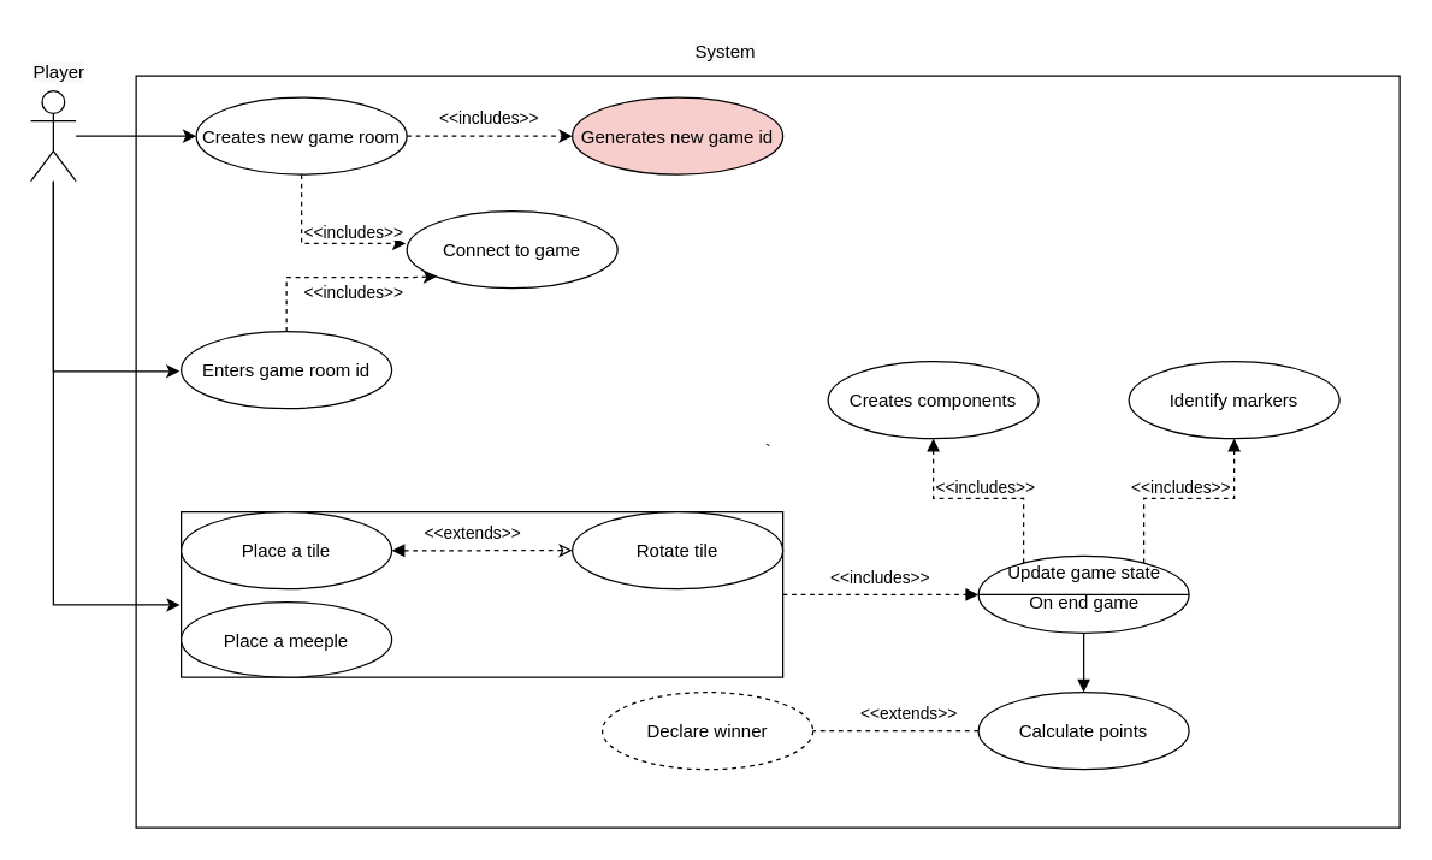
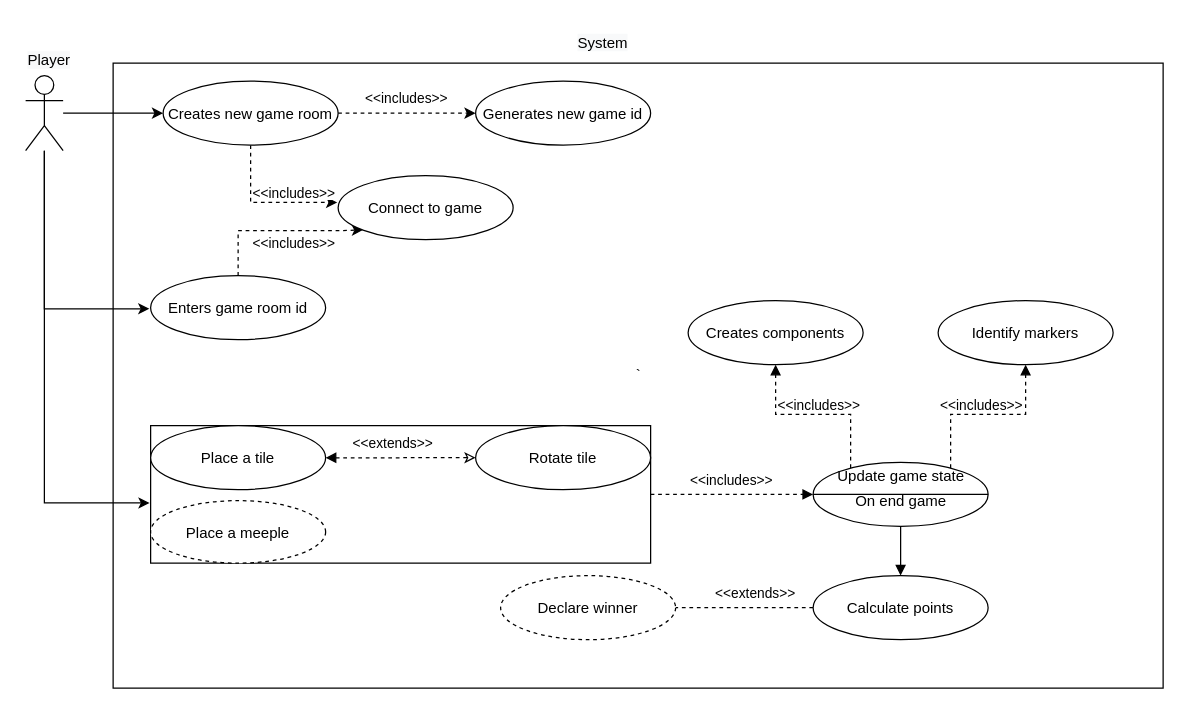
  <mxCell id="0" />
  <mxCell id="1" parent="0" />
  <mxCell id="2" value="`" style="html=1;" parent="1" vertex="1"><mxGeometry x="90" y="50" width="840" height="500" as="geometry" /></mxCell>
  <mxCell id="3" style="edgeStyle=orthogonalEdgeStyle;rounded=0;orthogonalLoop=1;jettySize=auto;html=1;entryX=0;entryY=0.5;entryDx=0;entryDy=0;dashed=1;startArrow=none;startFill=0;endArrow=block;endFill=1;" parent="1" source="4" target="29" edge="1"><mxGeometry relative="1" as="geometry" /></mxCell>
  <mxCell id="4" value="" style="html=1;" parent="1" vertex="1"><mxGeometry x="120" y="340" width="400" height="110" as="geometry" /></mxCell>
  <mxCell id="5" value="&lt;div style=&quot;text-align: center&quot;&gt;&lt;font face=&quot;helvetica&quot;&gt;&lt;span style=&quot;font-size: 11px ; background-color: rgb(255 , 255 , 255)&quot;&gt;&amp;lt;&amp;lt;includes&amp;gt;&amp;gt;&lt;/span&gt;&lt;/font&gt;&lt;/div&gt;" style="text;whiteSpace=wrap;html=1;" parent="1" vertex="1"><mxGeometry x="620" y="310" width="50" height="30" as="geometry" /></mxCell>
  <mxCell id="6" style="edgeStyle=orthogonalEdgeStyle;rounded=0;orthogonalLoop=1;jettySize=auto;html=1;" parent="1" source="9" edge="1"><mxGeometry relative="1" as="geometry"><mxPoint x="130" y="90" as="targetPoint" /></mxGeometry></mxCell>
  <mxCell id="7" style="edgeStyle=orthogonalEdgeStyle;rounded=0;orthogonalLoop=1;jettySize=auto;html=1;entryX=-0.007;entryY=0.517;entryDx=0;entryDy=0;entryPerimeter=0;" parent="1" source="9" target="14" edge="1"><mxGeometry relative="1" as="geometry"><Array as="points"><mxPoint x="35" y="246" /></Array></mxGeometry></mxCell>
  <mxCell id="8" style="edgeStyle=orthogonalEdgeStyle;rounded=0;orthogonalLoop=1;jettySize=auto;html=1;entryX=-0.002;entryY=0.562;entryDx=0;entryDy=0;entryPerimeter=0;" parent="1" source="9" target="4" edge="1"><mxGeometry relative="1" as="geometry"><Array as="points"><mxPoint x="35" y="402" /></Array></mxGeometry></mxCell>
  <mxCell id="9" value="" style="shape=umlActor;verticalLabelPosition=bottom;verticalAlign=top;html=1;" parent="1" vertex="1"><mxGeometry x="20" y="60" width="30" height="60" as="geometry" /></mxCell>
  <mxCell id="10" style="edgeStyle=orthogonalEdgeStyle;rounded=0;orthogonalLoop=1;jettySize=auto;html=1;entryX=-0.005;entryY=0.418;entryDx=0;entryDy=0;entryPerimeter=0;dashed=1;" parent="1" source="12" target="17" edge="1"><mxGeometry relative="1" as="geometry" /></mxCell>
  <mxCell id="11" style="edgeStyle=orthogonalEdgeStyle;rounded=0;orthogonalLoop=1;jettySize=auto;html=1;dashed=1;" parent="1" source="12" target="24" edge="1"><mxGeometry relative="1" as="geometry" /></mxCell>
  <mxCell id="12" value="Creates new game room" style="ellipse;" parent="1" vertex="1"><mxGeometry x="130" y="64.38" width="140" height="51.25" as="geometry" /></mxCell>
  <mxCell id="13" style="edgeStyle=orthogonalEdgeStyle;rounded=0;orthogonalLoop=1;jettySize=auto;html=1;entryX=0;entryY=1;entryDx=0;entryDy=0;dashed=1;" parent="1" source="14" target="17" edge="1"><mxGeometry relative="1" as="geometry"><Array as="points"><mxPoint x="190" y="184" /><mxPoint x="270" y="184" /></Array></mxGeometry></mxCell>
  <mxCell id="14" value="Enters game room id" style="ellipse;" parent="1" vertex="1"><mxGeometry x="120" y="220" width="140" height="51.25" as="geometry" /></mxCell>
  <mxCell id="15" value="&lt;span style=&quot;color: rgb(0, 0, 0); font-family: helvetica; font-size: 12px; font-style: normal; font-weight: 400; letter-spacing: normal; text-align: center; text-indent: 0px; text-transform: none; word-spacing: 0px; background-color: rgb(248, 249, 250); display: inline; float: none;&quot;&gt;Player&lt;/span&gt;" style="text;whiteSpace=wrap;html=1;" parent="1" vertex="1"><mxGeometry x="20" y="34.38" width="60" height="30" as="geometry" /></mxCell>
  <mxCell id="16" value="&lt;span style=&quot;color: rgb(0 , 0 , 0) ; font-family: &amp;#34;helvetica&amp;#34; ; font-size: 12px ; font-style: normal ; font-weight: 400 ; letter-spacing: normal ; text-align: center ; text-indent: 0px ; text-transform: none ; word-spacing: 0px ; background-color: rgb(248 , 249 , 250) ; display: inline ; float: none&quot;&gt;System&lt;/span&gt;" style="text;whiteSpace=wrap;html=1;" parent="1" vertex="1"><mxGeometry x="460" y="20" width="60" height="30" as="geometry" /></mxCell>
  <mxCell id="17" value="Connect to game" style="ellipse;" parent="1" vertex="1"><mxGeometry x="270" y="140" width="140" height="51.25" as="geometry" /></mxCell>
  <mxCell id="18" value="&lt;div style=&quot;text-align: center&quot;&gt;&lt;font face=&quot;helvetica&quot;&gt;&lt;span style=&quot;font-size: 11px ; background-color: rgb(255 , 255 , 255)&quot;&gt;&amp;lt;&amp;lt;includes&amp;gt;&amp;gt;&lt;/span&gt;&lt;/font&gt;&lt;/div&gt;" style="text;whiteSpace=wrap;html=1;" parent="1" vertex="1"><mxGeometry x="200" y="180" width="50" height="30" as="geometry" /></mxCell>
  <mxCell id="19" style="edgeStyle=orthogonalEdgeStyle;rounded=0;orthogonalLoop=1;jettySize=auto;html=1;entryX=0;entryY=0.5;entryDx=0;entryDy=0;dashed=1;endArrow=classic;endFill=0;startArrow=block;startFill=1;" parent="1" source="20" target="22" edge="1"><mxGeometry relative="1" as="geometry" /></mxCell>
  <mxCell id="20" value="Place a tile" style="ellipse;" parent="1" vertex="1"><mxGeometry x="120" y="340" width="140" height="51.25" as="geometry" /></mxCell>
- <mxCell id="21" value="Place a meeple" style="ellipse;" parent="1" vertex="1"><mxGeometry x="120" y="400" width="140" height="50" as="geometry" /></mxCell>
+ <mxCell id="21" value="Place a meeple" style="ellipse;dashed=1;" parent="1" vertex="1"><mxGeometry x="120" y="400" width="140" height="50" as="geometry" /></mxCell>
  <mxCell id="22" value="Rotate tile" style="ellipse;" parent="1" vertex="1"><mxGeometry x="380" y="340" width="140" height="51.25" as="geometry" /></mxCell>
  <mxCell id="23" value="&lt;div style=&quot;text-align: center&quot;&gt;&lt;font face=&quot;helvetica&quot;&gt;&lt;span style=&quot;font-size: 11px ; background-color: rgb(255 , 255 , 255)&quot;&gt;&amp;lt;&amp;lt;extends&amp;gt;&amp;gt;&lt;/span&gt;&lt;/font&gt;&lt;/div&gt;" style="text;whiteSpace=wrap;html=1;" parent="1" vertex="1"><mxGeometry x="280" y="340" width="50" height="30" as="geometry" /></mxCell>
- <mxCell id="24" value="Generates new game id" style="ellipse;fillColor=#f8cecc;" parent="1" vertex="1"><mxGeometry x="380" y="64.38" width="140" height="51.25" as="geometry" /></mxCell>
+ <mxCell id="24" value="Generates new game id" style="ellipse;" parent="1" vertex="1"><mxGeometry x="380" y="64.38" width="140" height="51.25" as="geometry" /></mxCell>
  <mxCell id="25" value="&lt;div style=&quot;text-align: center&quot;&gt;&lt;font face=&quot;helvetica&quot;&gt;&lt;span style=&quot;font-size: 11px ; background-color: rgb(255 , 255 , 255)&quot;&gt;&amp;lt;&amp;lt;includes&amp;gt;&amp;gt;&lt;/span&gt;&lt;/font&gt;&lt;/div&gt;" style="text;whiteSpace=wrap;html=1;" parent="1" vertex="1"><mxGeometry x="290" y="64.38" width="50" height="30" as="geometry" /></mxCell>
  <mxCell id="26" style="edgeStyle=orthogonalEdgeStyle;rounded=0;orthogonalLoop=1;jettySize=auto;html=1;entryX=0.5;entryY=1;entryDx=0;entryDy=0;startArrow=none;startFill=0;endArrow=block;endFill=1;dashed=1;" parent="1" source="29" target="30" edge="1"><mxGeometry relative="1" as="geometry"><Array as="points"><mxPoint x="760" y="331" /><mxPoint x="820" y="331" /></Array></mxGeometry></mxCell>
  <mxCell id="27" style="edgeStyle=orthogonalEdgeStyle;rounded=0;orthogonalLoop=1;jettySize=auto;html=1;entryX=0.5;entryY=1;entryDx=0;entryDy=0;startArrow=none;startFill=0;endArrow=block;endFill=1;dashed=1;" parent="1" source="29" target="31" edge="1"><mxGeometry relative="1" as="geometry"><Array as="points"><mxPoint x="680" y="331" /><mxPoint x="620" y="331" /></Array></mxGeometry></mxCell>
  <mxCell id="28" style="edgeStyle=orthogonalEdgeStyle;rounded=0;orthogonalLoop=1;jettySize=auto;html=1;startArrow=none;startFill=0;endArrow=block;endFill=1;" parent="1" source="29" target="37" edge="1"><mxGeometry relative="1" as="geometry" /></mxCell>
  <mxCell id="29" value="" style="ellipse;" parent="1" vertex="1"><mxGeometry x="650" y="369.38" width="140" height="51.25" as="geometry" /></mxCell>
  <mxCell id="30" value="Identify markers" style="ellipse;" parent="1" vertex="1"><mxGeometry x="750" y="240" width="140" height="51.25" as="geometry" /></mxCell>
  <mxCell id="31" value="Creates components" style="ellipse;" parent="1" vertex="1"><mxGeometry x="550" y="240" width="140" height="51.25" as="geometry" /></mxCell>
  <mxCell id="32" value="&lt;div style=&quot;text-align: center&quot;&gt;&lt;font face=&quot;helvetica&quot;&gt;&lt;span style=&quot;font-size: 11px ; background-color: rgb(255 , 255 , 255)&quot;&gt;&amp;lt;&amp;lt;includes&amp;gt;&amp;gt;&lt;/span&gt;&lt;/font&gt;&lt;/div&gt;" style="text;whiteSpace=wrap;html=1;" parent="1" vertex="1"><mxGeometry x="550" y="370" width="50" height="30" as="geometry" /></mxCell>
  <mxCell id="33" value="Update game state" style="text;html=1;align=center;verticalAlign=middle;resizable=0;points=[];autosize=1;" parent="1" vertex="1"><mxGeometry x="660" y="371.25" width="120" height="20" as="geometry" /></mxCell>
  <mxCell id="34" value="On end game" style="text;html=1;align=center;verticalAlign=middle;resizable=0;points=[];autosize=1;" parent="1" vertex="1"><mxGeometry x="675" y="391.25" width="90" height="20" as="geometry" /></mxCell>
  <mxCell id="35" value="" style="endArrow=none;html=1;entryX=1;entryY=0.5;entryDx=0;entryDy=0;exitX=0;exitY=0.5;exitDx=0;exitDy=0;" parent="1" source="29" target="29" edge="1"><mxGeometry width="50" height="50" relative="1" as="geometry"><mxPoint x="480" y="260" as="sourcePoint" /><mxPoint x="530" y="210" as="targetPoint" /><Array as="points" /></mxGeometry></mxCell>
  <mxCell id="36" style="edgeStyle=orthogonalEdgeStyle;rounded=0;orthogonalLoop=1;jettySize=auto;html=1;startArrow=none;startFill=0;endArrow=none;endFill=1;dashed=1;" parent="1" source="37" target="38" edge="1"><mxGeometry relative="1" as="geometry" /></mxCell>
  <mxCell id="37" value="Calculate points" style="ellipse;" parent="1" vertex="1"><mxGeometry x="650" y="460" width="140" height="51.25" as="geometry" /></mxCell>
  <mxCell id="38" value="Declare winner" style="ellipse;dashed=1;" parent="1" vertex="1"><mxGeometry x="400" y="460" width="140" height="51.25" as="geometry" /></mxCell>
  <mxCell id="39" value="&lt;div style=&quot;text-align: center&quot;&gt;&lt;font face=&quot;helvetica&quot;&gt;&lt;span style=&quot;font-size: 11px ; background-color: rgb(255 , 255 , 255)&quot;&gt;&amp;lt;&amp;lt;extends&amp;gt;&amp;gt;&lt;/span&gt;&lt;/font&gt;&lt;/div&gt;" style="text;whiteSpace=wrap;html=1;" parent="1" vertex="1"><mxGeometry x="570" y="460" width="50" height="30" as="geometry" /></mxCell>
  <mxCell id="40" value="&lt;div style=&quot;text-align: center&quot;&gt;&lt;font face=&quot;helvetica&quot;&gt;&lt;span style=&quot;font-size: 11px ; background-color: rgb(255 , 255 , 255)&quot;&gt;&amp;lt;&amp;lt;includes&amp;gt;&amp;gt;&lt;/span&gt;&lt;/font&gt;&lt;/div&gt;" style="text;whiteSpace=wrap;html=1;" parent="1" vertex="1"><mxGeometry x="750" y="310" width="50" height="30" as="geometry" /></mxCell>
  <mxCell id="41" value="&lt;div style=&quot;text-align: center&quot;&gt;&lt;font face=&quot;helvetica&quot;&gt;&lt;span style=&quot;font-size: 11px ; background-color: rgb(255 , 255 , 255)&quot;&gt;&amp;lt;&amp;lt;includes&amp;gt;&amp;gt;&lt;/span&gt;&lt;/font&gt;&lt;/div&gt;" style="text;whiteSpace=wrap;html=1;" parent="1" vertex="1"><mxGeometry x="200" y="140" width="50" height="30" as="geometry" /></mxCell>
